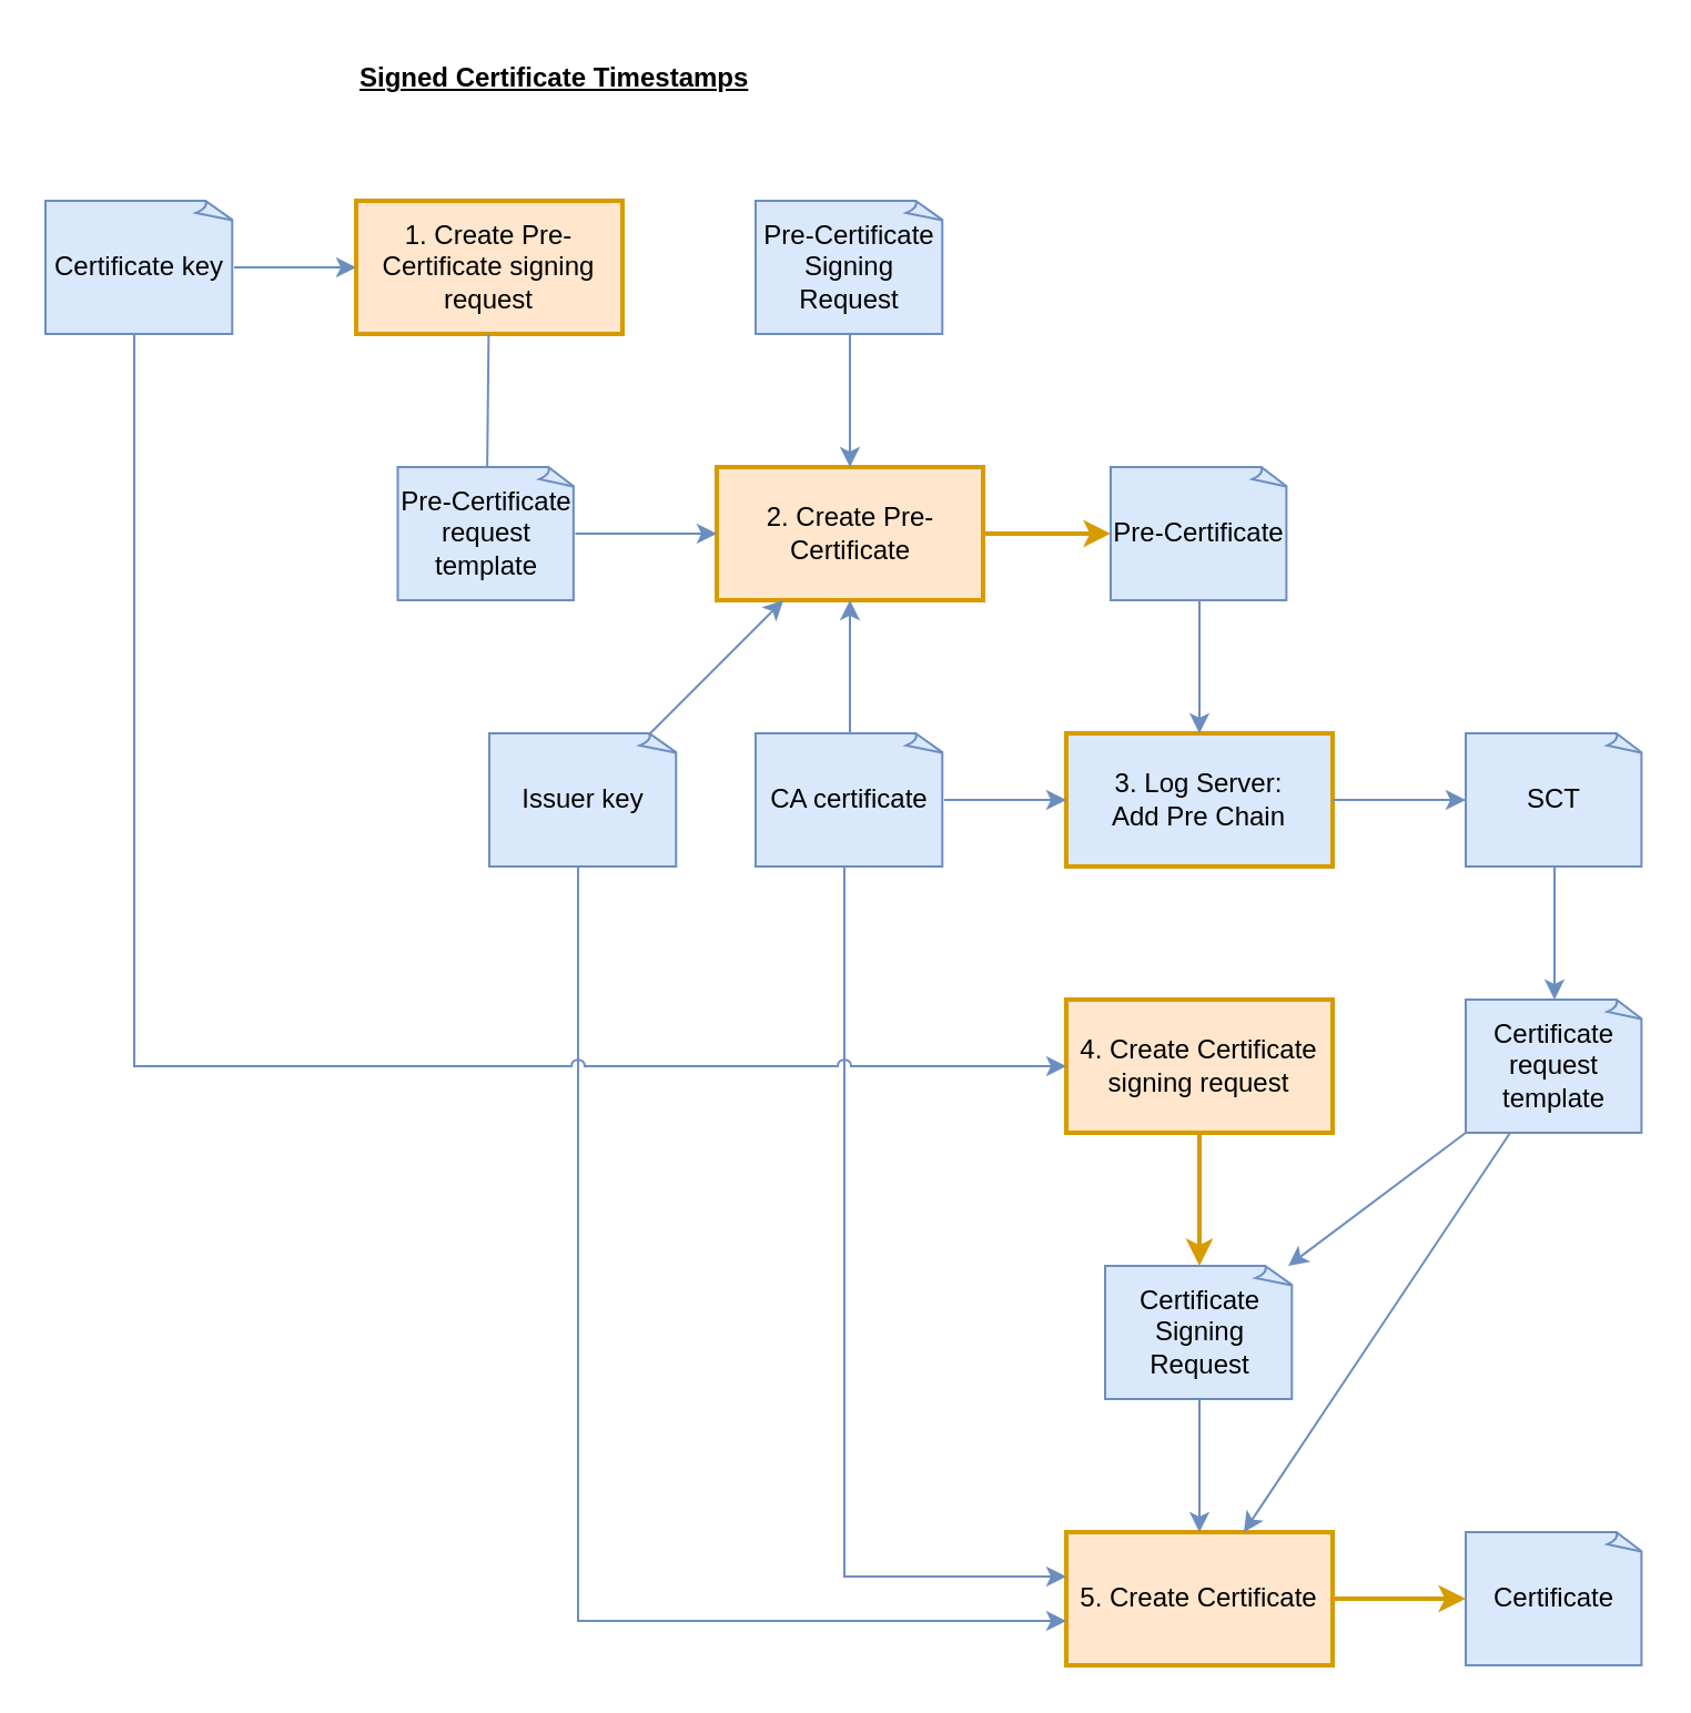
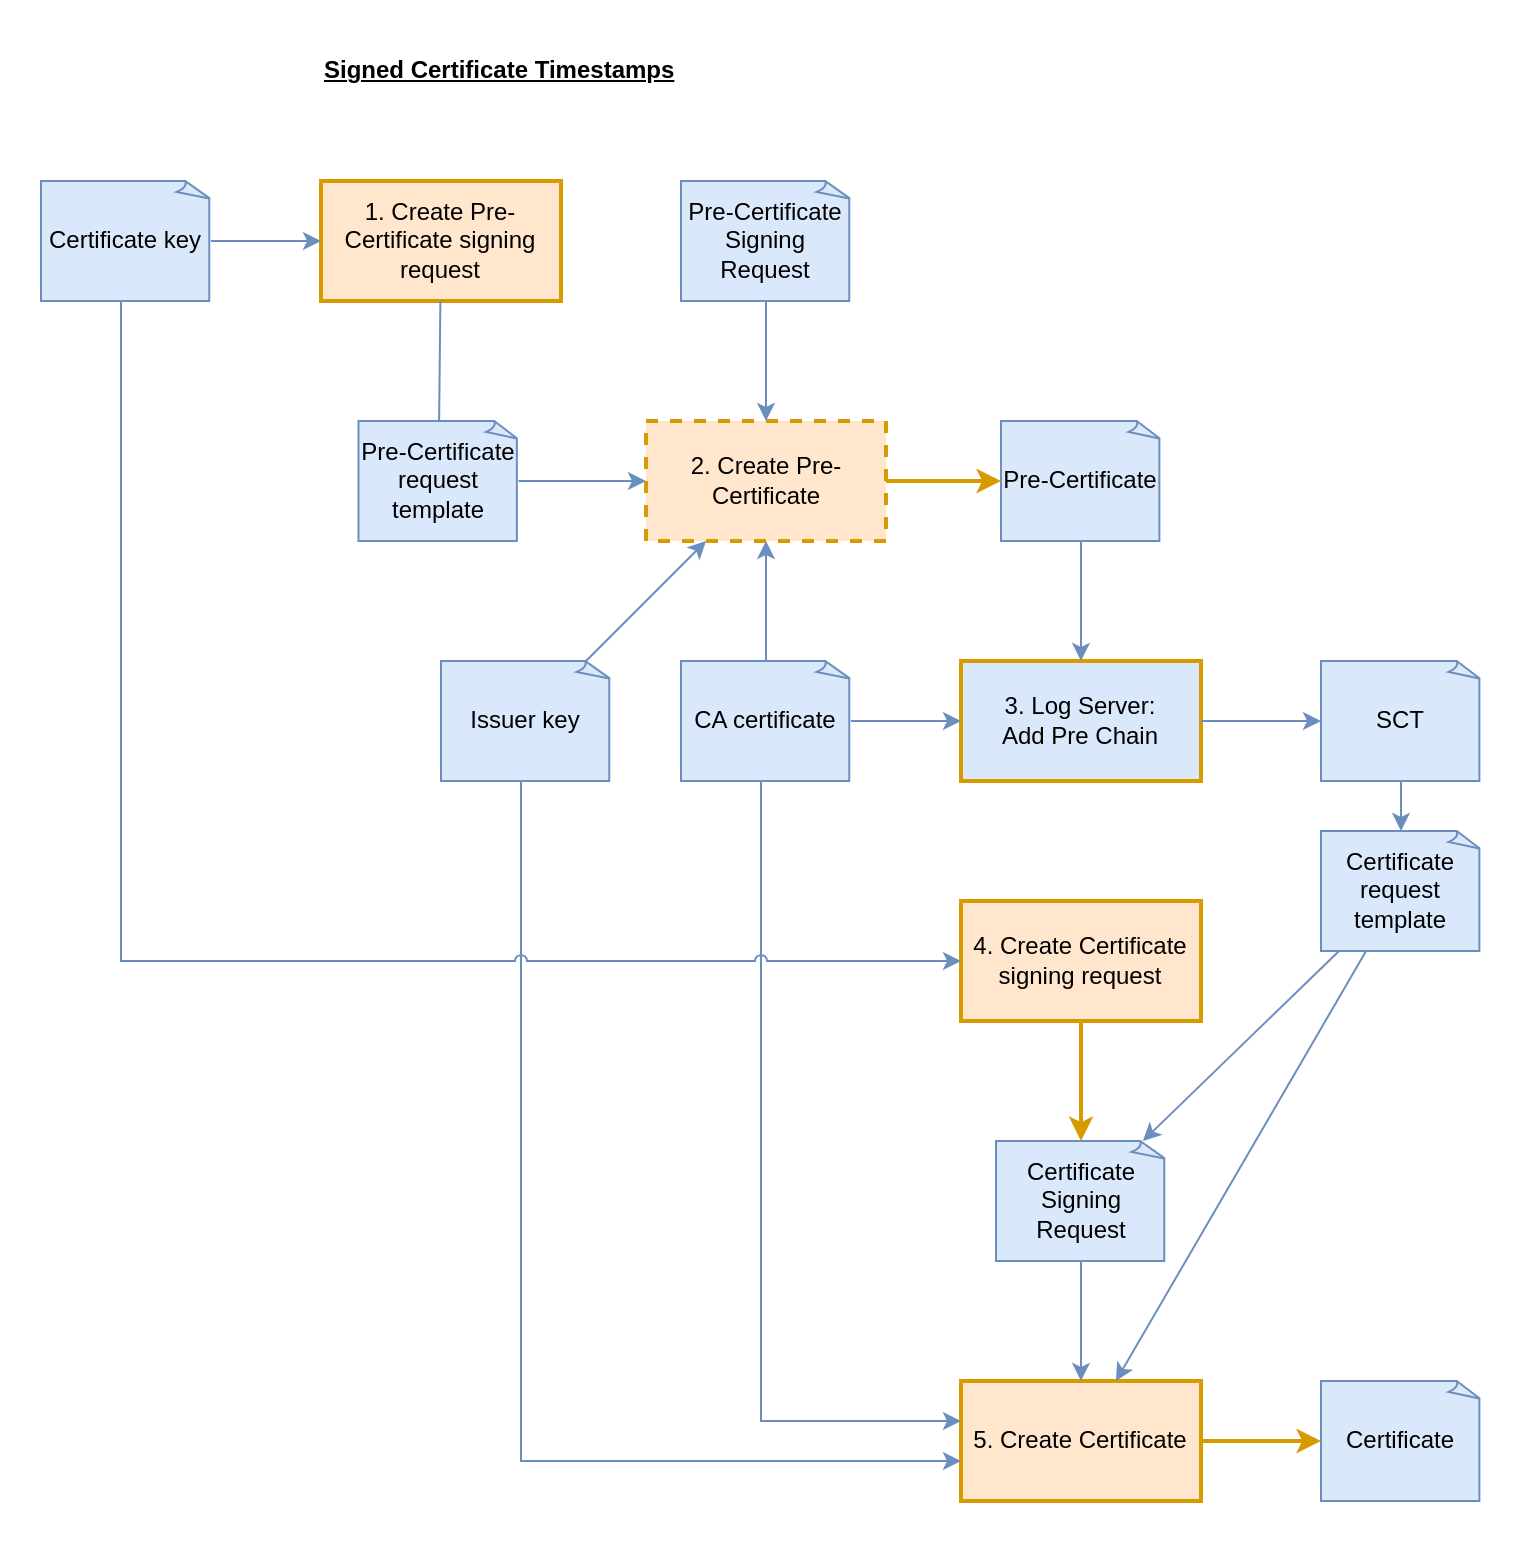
  <mxCell id="0" />
  <mxCell id="1" parent="0" />
  <mxCell id="2" value="1. Create Pre-Certificate signing request" style="rounded=0;whiteSpace=wrap;html=1;fillColor=#ffe6cc;strokeColor=#d79b00;strokeWidth=2;" vertex="1" parent="1"><mxGeometry x="160" y="90" width="120" height="60" as="geometry" /></mxCell>
  <mxCell id="3" value="Pre-Certificate Signing Request" style="whiteSpace=wrap;html=1;shape=mxgraph.basic.document;fillColor=#dae8fc;strokeColor=#6c8ebf;" vertex="1" parent="1"><mxGeometry x="340" y="90" width="85" height="60" as="geometry" /></mxCell>
  <mxCell id="4" value="Pre-Certificate request template" style="whiteSpace=wrap;html=1;shape=mxgraph.basic.document;fillColor=#dae8fc;strokeColor=#6c8ebf;fontStyle=0" vertex="1" parent="1"><mxGeometry x="178.75" width="80" height="60" as="geometry" y="210" /></mxCell>
- <mxCell id="5" value="2. Create Pre-Certificate" style="rounded=0;whiteSpace=wrap;html=1;fillColor=#ffe6cc;strokeColor=#d79b00;strokeWidth=2;" vertex="1" parent="1"><mxGeometry x="322.5" width="120" height="60" as="geometry" y="210" /></mxCell>
+ <mxCell id="5" value="2. Create Pre-Certificate" style="rounded=0;whiteSpace=wrap;html=1;fillColor=#ffe6cc;strokeColor=#d79b00;strokeWidth=2;dashed=1;" vertex="1" parent="1"><mxGeometry x="322.5" width="120" height="60" as="geometry" y="210" /></mxCell>
  <mxCell id="6" value="" style="endArrow=none;html=1;rounded=0;fillColor=#dae8fc;strokeColor=#6c8ebf;" edge="1" parent="1" source="4" target="2"><mxGeometry width="50" height="50" relative="1" as="geometry"><mxPoint x="400" y="230" as="sourcePoint" /><mxPoint x="450" y="180" as="targetPoint" /></mxGeometry></mxCell>
  <mxCell id="7" value="Pre-Certificate" style="whiteSpace=wrap;html=1;shape=mxgraph.basic.document;fillColor=#dae8fc;strokeColor=#6c8ebf;" vertex="1" parent="1"><mxGeometry x="500" width="80" height="60" as="geometry" y="210" /></mxCell>
  <mxCell id="8" value="" style="endArrow=classic;html=1;rounded=0;fillColor=#dae8fc;strokeColor=#6c8ebf;" edge="1" parent="1" source="3" target="5"><mxGeometry width="50" height="50" relative="1" as="geometry"><mxPoint x="400" y="230" as="sourcePoint" /><mxPoint x="450" y="180" as="targetPoint" /></mxGeometry></mxCell>
  <mxCell id="9" value="" style="endArrow=classic;html=1;rounded=0;fillColor=#dae8fc;strokeColor=#6c8ebf;elbow=vertical;" edge="1" parent="1" source="4" target="5"><mxGeometry width="50" height="50" relative="1" as="geometry"><mxPoint x="320" y="140" as="sourcePoint" /><mxPoint x="450" y="180" as="targetPoint" /></mxGeometry></mxCell>
  <mxCell id="10" value="" style="endArrow=classic;html=1;rounded=0;strokeWidth=2;fillColor=#ffe6cc;strokeColor=#d79b00;" edge="1" parent="1" source="5" target="7"><mxGeometry width="50" height="50" relative="1" as="geometry"><mxPoint x="390" y="270" as="sourcePoint" /><mxPoint x="440" y="220" as="targetPoint" /></mxGeometry></mxCell>
  <mxCell id="11" value="Signed Certificate Timestamps" style="text;html=1;align=left;verticalAlign=middle;whiteSpace=wrap;rounded=0;fontStyle=5" vertex="1" parent="1"><mxGeometry x="160" y="20" width="240" height="30" as="geometry" /></mxCell>
  <mxCell id="12" value="Issuer key" style="whiteSpace=wrap;html=1;shape=mxgraph.basic.document;fillColor=#dae8fc;strokeColor=#6c8ebf;" vertex="1" parent="1"><mxGeometry x="220" y="330" width="85" height="60" as="geometry" /></mxCell>
  <mxCell id="13" value="CA certificate" style="whiteSpace=wrap;html=1;shape=mxgraph.basic.document;fillColor=#dae8fc;strokeColor=#6c8ebf;" vertex="1" parent="1"><mxGeometry x="340" y="330" width="85" height="60" as="geometry" /></mxCell>
  <mxCell id="14" value="" style="endArrow=classic;html=1;rounded=0;fillColor=#dae8fc;strokeColor=#6c8ebf;elbow=vertical;" edge="1" parent="1" source="12" target="5"><mxGeometry width="50" height="50" relative="1" as="geometry"><mxPoint x="269" y="250" as="sourcePoint" /><mxPoint x="333" y="250" as="targetPoint" /></mxGeometry></mxCell>
  <mxCell id="15" value="" style="endArrow=classic;html=1;rounded=0;fillColor=#dae8fc;strokeColor=#6c8ebf;elbow=vertical;" edge="1" parent="1" source="13" target="5"><mxGeometry width="50" height="50" relative="1" as="geometry"><mxPoint x="279" y="260" as="sourcePoint" /><mxPoint x="343" y="260" as="targetPoint" /></mxGeometry></mxCell>
  <mxCell id="16" value="3. Log Server:&lt;br&gt;Add Pre Chain" style="rounded=0;whiteSpace=wrap;html=1;fillColor=#dae8fc;strokeColor=#d79b00;strokeWidth=2;" vertex="1" parent="1"><mxGeometry x="480" y="330" width="120" height="60" as="geometry" /></mxCell>
  <mxCell id="17" value="" style="endArrow=classic;html=1;rounded=0;fillColor=#dae8fc;strokeColor=#6c8ebf;elbow=vertical;" edge="1" parent="1" source="7" target="16"><mxGeometry width="50" height="50" relative="1" as="geometry"><mxPoint x="430" y="340" as="sourcePoint" /><mxPoint x="405" y="280" as="targetPoint" /></mxGeometry></mxCell>
  <mxCell id="18" value="" style="endArrow=classic;html=1;rounded=0;fillColor=#dae8fc;strokeColor=#6c8ebf;elbow=vertical;" edge="1" parent="1" source="13" target="16"><mxGeometry width="50" height="50" relative="1" as="geometry"><mxPoint x="440" y="290" as="sourcePoint" /><mxPoint x="415" y="230" as="targetPoint" /></mxGeometry></mxCell>
  <mxCell id="19" value="SCT" style="whiteSpace=wrap;html=1;shape=mxgraph.basic.document;fillColor=#dae8fc;strokeColor=#6c8ebf;" vertex="1" parent="1"><mxGeometry x="660" y="330" width="80" height="60" as="geometry" /></mxCell>
  <mxCell id="20" value="" style="endArrow=classic;html=1;rounded=0;fillColor=#dae8fc;strokeColor=#6c8ebf;elbow=vertical;" edge="1" parent="1" source="16" target="19"><mxGeometry width="50" height="50" relative="1" as="geometry"><mxPoint x="430" y="390" as="sourcePoint" /><mxPoint x="510" y="390" as="targetPoint" /></mxGeometry></mxCell>
  <mxCell id="21" value="4. Create Certificate signing request" style="rounded=0;whiteSpace=wrap;html=1;fillColor=#ffe6cc;strokeColor=#d79b00;strokeWidth=2;" vertex="1" parent="1"><mxGeometry x="480" y="450" width="120" height="60" as="geometry" /></mxCell>
  <mxCell id="22" value="Certificate Signing Request" style="whiteSpace=wrap;html=1;shape=mxgraph.basic.document;fillColor=#dae8fc;strokeColor=#6c8ebf;" vertex="1" parent="1"><mxGeometry x="497.5" y="570" width="85" height="60" as="geometry" /></mxCell>
- <mxCell id="23" value="Certificate request template" style="whiteSpace=wrap;html=1;shape=mxgraph.basic.document;fillColor=#dae8fc;strokeColor=#6c8ebf;" vertex="1" parent="1"><mxGeometry x="660" y="450" width="80" height="60" as="geometry" /></mxCell>
+ <mxCell id="23" value="Certificate request template" style="whiteSpace=wrap;html=1;shape=mxgraph.basic.document;fillColor=#dae8fc;strokeColor=#6c8ebf;" vertex="1" parent="1"><mxGeometry x="660" y="415" width="80" height="60" as="geometry" /></mxCell>
  <mxCell id="24" value="5. Create Certificate" style="rounded=0;whiteSpace=wrap;html=1;fillColor=#ffe6cc;strokeColor=#d79b00;strokeWidth=2;" vertex="1" parent="1"><mxGeometry x="480" y="690" width="120" height="60" as="geometry" /></mxCell>
  <mxCell id="25" value="" style="endArrow=classic;html=1;rounded=0;fillColor=#dae8fc;strokeColor=#6c8ebf;" edge="1" parent="1" source="23" target="22"><mxGeometry width="50" height="50" relative="1" as="geometry"><mxPoint x="1000" y="390" as="sourcePoint" /><mxPoint x="1050" y="340" as="targetPoint" /></mxGeometry></mxCell>
  <mxCell id="26" value="" style="endArrow=classic;html=1;rounded=0;strokeWidth=2;fillColor=#ffe6cc;strokeColor=#d79b00;" edge="1" parent="1" source="21" target="22"><mxGeometry width="50" height="50" relative="1" as="geometry"><mxPoint x="960" y="280" as="sourcePoint" /><mxPoint x="1050" y="340" as="targetPoint" /></mxGeometry></mxCell>
  <mxCell id="27" value="Certificate" style="whiteSpace=wrap;html=1;shape=mxgraph.basic.document;fillColor=#dae8fc;strokeColor=#6c8ebf;" vertex="1" parent="1"><mxGeometry x="660" y="690" width="80" height="60" as="geometry" /></mxCell>
  <mxCell id="28" value="" style="endArrow=classic;html=1;rounded=0;fillColor=#dae8fc;strokeColor=#6c8ebf;" edge="1" parent="1" source="22" target="24"><mxGeometry width="50" height="50" relative="1" as="geometry"><mxPoint x="1000" y="390" as="sourcePoint" /><mxPoint x="1050" y="340" as="targetPoint" /></mxGeometry></mxCell>
  <mxCell id="29" value="" style="endArrow=classic;html=1;rounded=0;fillColor=#dae8fc;strokeColor=#6c8ebf;elbow=vertical;" edge="1" parent="1" source="23" target="24"><mxGeometry width="50" height="50" relative="1" as="geometry"><mxPoint x="920" y="300" as="sourcePoint" /><mxPoint x="1050" y="340" as="targetPoint" /></mxGeometry></mxCell>
  <mxCell id="30" value="" style="endArrow=classic;html=1;rounded=0;strokeWidth=2;fillColor=#ffe6cc;strokeColor=#d79b00;" edge="1" parent="1" source="24" target="27"><mxGeometry width="50" height="50" relative="1" as="geometry"><mxPoint x="990" y="430" as="sourcePoint" /><mxPoint x="1040" y="380" as="targetPoint" /></mxGeometry></mxCell>
  <mxCell id="31" value="" style="endArrow=classic;html=1;rounded=0;fillColor=#dae8fc;strokeColor=#6c8ebf;elbow=vertical;edgeStyle=orthogonalEdgeStyle;" edge="1" parent="1" source="12" target="24"><mxGeometry width="50" height="50" relative="1" as="geometry"><mxPoint x="1029" y="190" as="sourcePoint" /><mxPoint x="1093" y="190" as="targetPoint" /><Array as="points"><mxPoint x="260" y="730" /></Array></mxGeometry></mxCell>
  <mxCell id="32" value="" style="endArrow=classic;html=1;rounded=0;fillColor=#dae8fc;strokeColor=#6c8ebf;elbow=vertical;edgeStyle=orthogonalEdgeStyle;" edge="1" parent="1" source="13" target="24"><mxGeometry width="50" height="50" relative="1" as="geometry"><mxPoint x="1039" y="200" as="sourcePoint" /><mxPoint x="1103" y="200" as="targetPoint" /><Array as="points"><mxPoint x="380" y="710" /></Array></mxGeometry></mxCell>
  <mxCell id="33" value="" style="endArrow=classic;html=1;rounded=0;fillColor=#dae8fc;strokeColor=#6c8ebf;elbow=vertical;" edge="1" parent="1" source="19" target="23"><mxGeometry width="50" height="50" relative="1" as="geometry"><mxPoint x="869" y="390" as="sourcePoint" /><mxPoint x="820" y="380" as="targetPoint" /></mxGeometry></mxCell>
  <mxCell id="34" value="Certificate key" style="whiteSpace=wrap;html=1;shape=mxgraph.basic.document;fillColor=#dae8fc;strokeColor=#6c8ebf;" vertex="1" parent="1"><mxGeometry x="20" y="90" width="85" height="60" as="geometry" /></mxCell>
  <mxCell id="35" value="" style="endArrow=classic;html=1;rounded=0;fillColor=#dae8fc;strokeColor=#6c8ebf;elbow=vertical;" edge="1" parent="1" source="34" target="2"><mxGeometry width="50" height="50" relative="1" as="geometry"><mxPoint x="70" y="170" as="sourcePoint" /><mxPoint x="333" y="250" as="targetPoint" /></mxGeometry></mxCell>
  <mxCell id="36" value="" style="endArrow=classic;html=1;rounded=0;fillColor=#dae8fc;strokeColor=#6c8ebf;elbow=vertical;edgeStyle=orthogonalEdgeStyle;jumpStyle=arc;" edge="1" parent="1" source="34" target="21"><mxGeometry width="50" height="50" relative="1" as="geometry"><mxPoint x="115" y="130" as="sourcePoint" /><mxPoint x="170" y="130" as="targetPoint" /><Array as="points"><mxPoint x="60" y="480" /></Array></mxGeometry></mxCell>
